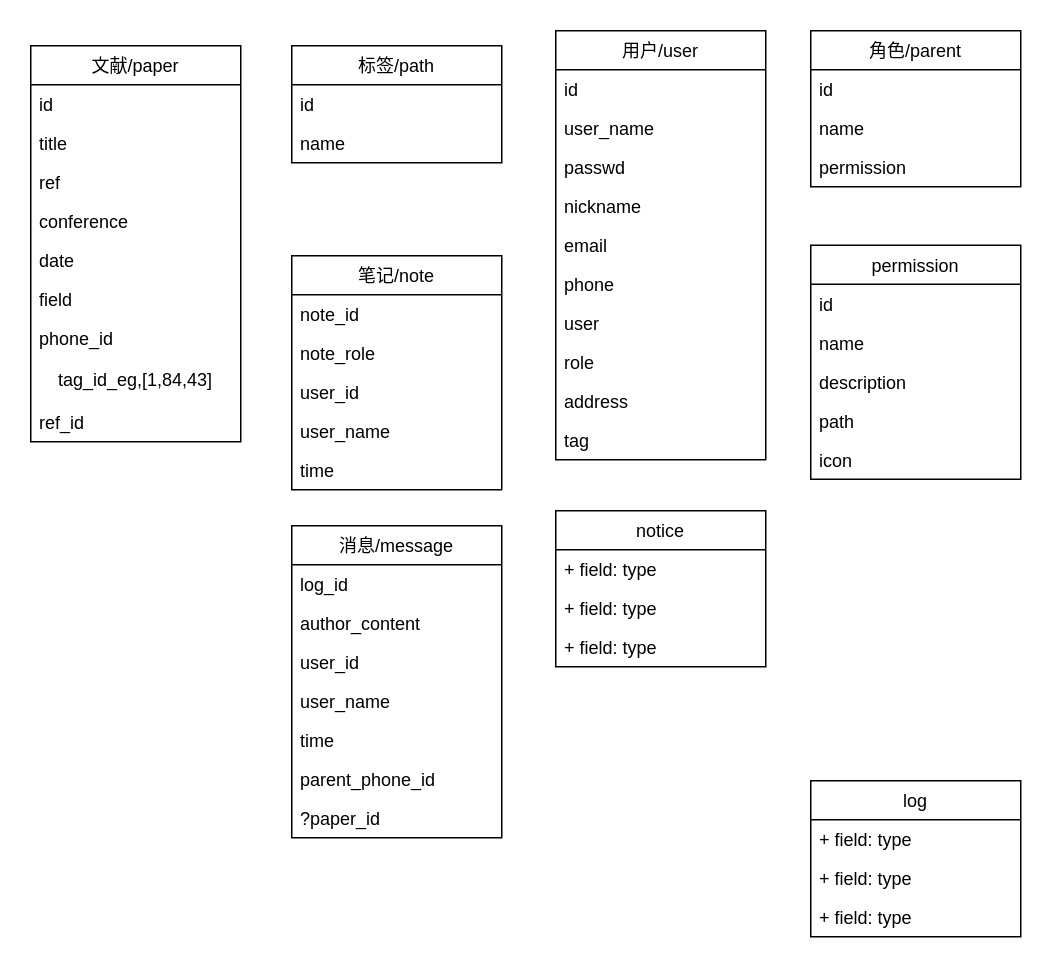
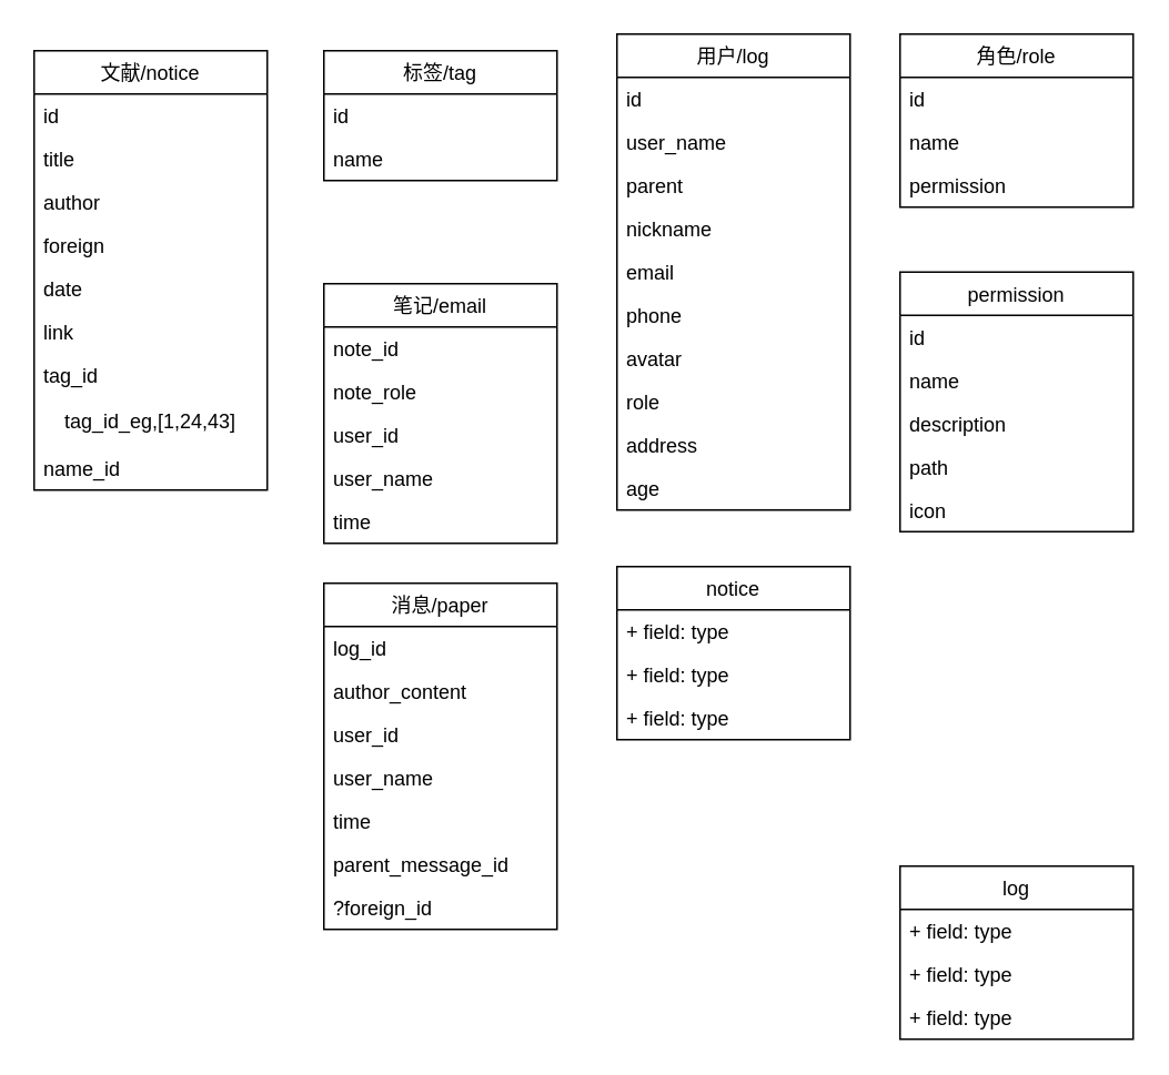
  <mxCell id="0" />
  <mxCell id="1" parent="0" />
- <mxCell id="2" value="文献/paper" style="swimlane;fontStyle=0;childLayout=stackLayout;horizontal=1;startSize=26;fillColor=none;horizontalStack=0;resizeParent=1;resizeParentMax=0;resizeLast=0;collapsible=1;marginBottom=0;" parent="1" vertex="1"><mxGeometry x="20" y="30" width="140" height="264" as="geometry" /></mxCell>
+ <mxCell id="2" value="文献/notice" style="swimlane;fontStyle=0;childLayout=stackLayout;horizontal=1;startSize=26;fillColor=none;horizontalStack=0;resizeParent=1;resizeParentMax=0;resizeLast=0;collapsible=1;marginBottom=0;" parent="1" vertex="1"><mxGeometry x="20" y="30" width="140" height="264" as="geometry" /></mxCell>
  <mxCell id="3" value="id" style="text;strokeColor=none;fillColor=none;align=left;verticalAlign=top;spacingLeft=4;spacingRight=4;overflow=hidden;rotatable=0;points=[[0,0.5],[1,0.5]];portConstraint=eastwest;" parent="2" vertex="1"><mxGeometry y="26" width="140" height="26" as="geometry" /></mxCell>
  <mxCell id="4" value="title" style="text;strokeColor=none;fillColor=none;align=left;verticalAlign=top;spacingLeft=4;spacingRight=4;overflow=hidden;rotatable=0;points=[[0,0.5],[1,0.5]];portConstraint=eastwest;" parent="2" vertex="1"><mxGeometry y="52" width="140" height="26" as="geometry" /></mxCell>
- <mxCell id="5" value="ref" style="text;strokeColor=none;fillColor=none;align=left;verticalAlign=top;spacingLeft=4;spacingRight=4;overflow=hidden;rotatable=0;points=[[0,0.5],[1,0.5]];portConstraint=eastwest;" parent="2" vertex="1"><mxGeometry y="78" width="140" height="26" as="geometry" /></mxCell>
- <mxCell id="6" value="conference" style="text;strokeColor=none;fillColor=none;align=left;verticalAlign=top;spacingLeft=4;spacingRight=4;overflow=hidden;rotatable=0;points=[[0,0.5],[1,0.5]];portConstraint=eastwest;" parent="2" vertex="1"><mxGeometry y="104" width="140" height="26" as="geometry" /></mxCell>
+ <mxCell id="5" value="author" style="text;strokeColor=none;fillColor=none;align=left;verticalAlign=top;spacingLeft=4;spacingRight=4;overflow=hidden;rotatable=0;points=[[0,0.5],[1,0.5]];portConstraint=eastwest;" parent="2" vertex="1"><mxGeometry y="78" width="140" height="26" as="geometry" /></mxCell>
+ <mxCell id="6" value="foreign" style="text;strokeColor=none;fillColor=none;align=left;verticalAlign=top;spacingLeft=4;spacingRight=4;overflow=hidden;rotatable=0;points=[[0,0.5],[1,0.5]];portConstraint=eastwest;" parent="2" vertex="1"><mxGeometry y="104" width="140" height="26" as="geometry" /></mxCell>
  <mxCell id="7" value="date" style="text;strokeColor=none;fillColor=none;align=left;verticalAlign=top;spacingLeft=4;spacingRight=4;overflow=hidden;rotatable=0;points=[[0,0.5],[1,0.5]];portConstraint=eastwest;" parent="2" vertex="1"><mxGeometry y="130" width="140" height="26" as="geometry" /></mxCell>
- <mxCell id="8" value="field" style="text;strokeColor=none;fillColor=none;align=left;verticalAlign=top;spacingLeft=4;spacingRight=4;overflow=hidden;rotatable=0;points=[[0,0.5],[1,0.5]];portConstraint=eastwest;" parent="2" vertex="1"><mxGeometry y="156" width="140" height="26" as="geometry" /></mxCell>
- <mxCell id="9" value="phone_id" style="text;strokeColor=none;fillColor=none;align=left;verticalAlign=top;spacingLeft=4;spacingRight=4;overflow=hidden;rotatable=0;points=[[0,0.5],[1,0.5]];portConstraint=eastwest;" parent="2" vertex="1"><mxGeometry y="182" width="140" height="26" as="geometry" /></mxCell>
- <mxCell id="10" value="tag_id_eg,[1,84,43]" style="text;html=1;strokeColor=none;fillColor=none;align=center;verticalAlign=middle;whiteSpace=wrap;rounded=0;" parent="2" vertex="1"><mxGeometry y="208" width="140" height="30" as="geometry" /></mxCell>
- <mxCell id="11" value="ref_id" style="text;strokeColor=none;fillColor=none;align=left;verticalAlign=top;spacingLeft=4;spacingRight=4;overflow=hidden;rotatable=0;points=[[0,0.5],[1,0.5]];portConstraint=eastwest;" parent="2" vertex="1"><mxGeometry y="238" width="140" height="26" as="geometry" /></mxCell>
- <mxCell id="12" value="标签/path" style="swimlane;fontStyle=0;childLayout=stackLayout;horizontal=1;startSize=26;fillColor=none;horizontalStack=0;resizeParent=1;resizeParentMax=0;resizeLast=0;collapsible=1;marginBottom=0;" parent="1" vertex="1"><mxGeometry x="194" y="30" width="140" height="78" as="geometry" /></mxCell>
+ <mxCell id="8" value="link" style="text;strokeColor=none;fillColor=none;align=left;verticalAlign=top;spacingLeft=4;spacingRight=4;overflow=hidden;rotatable=0;points=[[0,0.5],[1,0.5]];portConstraint=eastwest;" parent="2" vertex="1"><mxGeometry y="156" width="140" height="26" as="geometry" /></mxCell>
+ <mxCell id="9" value="tag_id" style="text;strokeColor=none;fillColor=none;align=left;verticalAlign=top;spacingLeft=4;spacingRight=4;overflow=hidden;rotatable=0;points=[[0,0.5],[1,0.5]];portConstraint=eastwest;" parent="2" vertex="1"><mxGeometry y="182" width="140" height="26" as="geometry" /></mxCell>
+ <mxCell id="10" value="tag_id_eg,[1,24,43]" style="text;html=1;strokeColor=none;fillColor=none;align=center;verticalAlign=middle;whiteSpace=wrap;rounded=0;" parent="2" vertex="1"><mxGeometry y="208" width="140" height="30" as="geometry" /></mxCell>
+ <mxCell id="11" value="name_id" style="text;strokeColor=none;fillColor=none;align=left;verticalAlign=top;spacingLeft=4;spacingRight=4;overflow=hidden;rotatable=0;points=[[0,0.5],[1,0.5]];portConstraint=eastwest;" parent="2" vertex="1"><mxGeometry y="238" width="140" height="26" as="geometry" /></mxCell>
+ <mxCell id="12" value="标签/tag" style="swimlane;fontStyle=0;childLayout=stackLayout;horizontal=1;startSize=26;fillColor=none;horizontalStack=0;resizeParent=1;resizeParentMax=0;resizeLast=0;collapsible=1;marginBottom=0;" parent="1" vertex="1"><mxGeometry x="194" y="30" width="140" height="78" as="geometry" /></mxCell>
  <mxCell id="13" value="id" style="text;strokeColor=none;fillColor=none;align=left;verticalAlign=top;spacingLeft=4;spacingRight=4;overflow=hidden;rotatable=0;points=[[0,0.5],[1,0.5]];portConstraint=eastwest;" parent="12" vertex="1"><mxGeometry y="26" width="140" height="26" as="geometry" /></mxCell>
  <mxCell id="14" value="name" style="text;strokeColor=none;fillColor=none;align=left;verticalAlign=top;spacingLeft=4;spacingRight=4;overflow=hidden;rotatable=0;points=[[0,0.5],[1,0.5]];portConstraint=eastwest;" parent="12" vertex="1"><mxGeometry y="52" width="140" height="26" as="geometry" /></mxCell>
- <mxCell id="15" value="用户/user" style="swimlane;fontStyle=0;childLayout=stackLayout;horizontal=1;startSize=26;fillColor=none;horizontalStack=0;resizeParent=1;resizeParentMax=0;resizeLast=0;collapsible=1;marginBottom=0;" parent="1" vertex="1"><mxGeometry x="370" y="20" width="140" height="286" as="geometry" /></mxCell>
+ <mxCell id="15" value="用户/log" style="swimlane;fontStyle=0;childLayout=stackLayout;horizontal=1;startSize=26;fillColor=none;horizontalStack=0;resizeParent=1;resizeParentMax=0;resizeLast=0;collapsible=1;marginBottom=0;" parent="1" vertex="1"><mxGeometry x="370" y="20" width="140" height="286" as="geometry" /></mxCell>
  <mxCell id="16" value="id" style="text;strokeColor=none;fillColor=none;align=left;verticalAlign=top;spacingLeft=4;spacingRight=4;overflow=hidden;rotatable=0;points=[[0,0.5],[1,0.5]];portConstraint=eastwest;" parent="15" vertex="1"><mxGeometry y="26" width="140" height="26" as="geometry" /></mxCell>
  <mxCell id="17" value="user_name" style="text;strokeColor=none;fillColor=none;align=left;verticalAlign=top;spacingLeft=4;spacingRight=4;overflow=hidden;rotatable=0;points=[[0,0.5],[1,0.5]];portConstraint=eastwest;" parent="15" vertex="1"><mxGeometry y="52" width="140" height="26" as="geometry" /></mxCell>
- <mxCell id="18" value="passwd" style="text;strokeColor=none;fillColor=none;align=left;verticalAlign=top;spacingLeft=4;spacingRight=4;overflow=hidden;rotatable=0;points=[[0,0.5],[1,0.5]];portConstraint=eastwest;" parent="15" vertex="1"><mxGeometry y="78" width="140" height="26" as="geometry" /></mxCell>
+ <mxCell id="18" value="parent" style="text;strokeColor=none;fillColor=none;align=left;verticalAlign=top;spacingLeft=4;spacingRight=4;overflow=hidden;rotatable=0;points=[[0,0.5],[1,0.5]];portConstraint=eastwest;" parent="15" vertex="1"><mxGeometry y="78" width="140" height="26" as="geometry" /></mxCell>
  <mxCell id="19" value="nickname" style="text;strokeColor=none;fillColor=none;align=left;verticalAlign=top;spacingLeft=4;spacingRight=4;overflow=hidden;rotatable=0;points=[[0,0.5],[1,0.5]];portConstraint=eastwest;" parent="15" vertex="1"><mxGeometry y="104" width="140" height="26" as="geometry" /></mxCell>
  <mxCell id="20" value="email" style="text;strokeColor=none;fillColor=none;align=left;verticalAlign=top;spacingLeft=4;spacingRight=4;overflow=hidden;rotatable=0;points=[[0,0.5],[1,0.5]];portConstraint=eastwest;" parent="15" vertex="1"><mxGeometry y="130" width="140" height="26" as="geometry" /></mxCell>
  <mxCell id="21" value="phone" style="text;strokeColor=none;fillColor=none;align=left;verticalAlign=top;spacingLeft=4;spacingRight=4;overflow=hidden;rotatable=0;points=[[0,0.5],[1,0.5]];portConstraint=eastwest;" parent="15" vertex="1"><mxGeometry y="156" width="140" height="26" as="geometry" /></mxCell>
- <mxCell id="22" value="user" style="text;strokeColor=none;fillColor=none;align=left;verticalAlign=top;spacingLeft=4;spacingRight=4;overflow=hidden;rotatable=0;points=[[0,0.5],[1,0.5]];portConstraint=eastwest;" parent="15" vertex="1"><mxGeometry y="182" width="140" height="26" as="geometry" /></mxCell>
+ <mxCell id="22" value="avatar" style="text;strokeColor=none;fillColor=none;align=left;verticalAlign=top;spacingLeft=4;spacingRight=4;overflow=hidden;rotatable=0;points=[[0,0.5],[1,0.5]];portConstraint=eastwest;" parent="15" vertex="1"><mxGeometry y="182" width="140" height="26" as="geometry" /></mxCell>
  <mxCell id="23" value="role" style="text;strokeColor=none;fillColor=none;align=left;verticalAlign=top;spacingLeft=4;spacingRight=4;overflow=hidden;rotatable=0;points=[[0,0.5],[1,0.5]];portConstraint=eastwest;" parent="15" vertex="1"><mxGeometry y="208" width="140" height="26" as="geometry" /></mxCell>
  <mxCell id="24" value="address" style="text;strokeColor=none;fillColor=none;align=left;verticalAlign=top;spacingLeft=4;spacingRight=4;overflow=hidden;rotatable=0;points=[[0,0.5],[1,0.5]];portConstraint=eastwest;" parent="15" vertex="1"><mxGeometry y="234" width="140" height="26" as="geometry" /></mxCell>
- <mxCell id="25" value="tag" style="text;strokeColor=none;fillColor=none;align=left;verticalAlign=top;spacingLeft=4;spacingRight=4;overflow=hidden;rotatable=0;points=[[0,0.5],[1,0.5]];portConstraint=eastwest;" parent="15" vertex="1"><mxGeometry y="260" width="140" height="26" as="geometry" /></mxCell>
- <mxCell id="26" value="角色/parent" style="swimlane;fontStyle=0;childLayout=stackLayout;horizontal=1;startSize=26;fillColor=none;horizontalStack=0;resizeParent=1;resizeParentMax=0;resizeLast=0;collapsible=1;marginBottom=0;" parent="1" vertex="1"><mxGeometry x="540" y="20" width="140" height="104" as="geometry" /></mxCell>
+ <mxCell id="25" value="age" style="text;strokeColor=none;fillColor=none;align=left;verticalAlign=top;spacingLeft=4;spacingRight=4;overflow=hidden;rotatable=0;points=[[0,0.5],[1,0.5]];portConstraint=eastwest;" parent="15" vertex="1"><mxGeometry y="260" width="140" height="26" as="geometry" /></mxCell>
+ <mxCell id="26" value="角色/role" style="swimlane;fontStyle=0;childLayout=stackLayout;horizontal=1;startSize=26;fillColor=none;horizontalStack=0;resizeParent=1;resizeParentMax=0;resizeLast=0;collapsible=1;marginBottom=0;" parent="1" vertex="1"><mxGeometry x="540" y="20" width="140" height="104" as="geometry" /></mxCell>
  <mxCell id="27" value="id" style="text;strokeColor=none;fillColor=none;align=left;verticalAlign=top;spacingLeft=4;spacingRight=4;overflow=hidden;rotatable=0;points=[[0,0.5],[1,0.5]];portConstraint=eastwest;" parent="26" vertex="1"><mxGeometry y="26" width="140" height="26" as="geometry" /></mxCell>
  <mxCell id="28" value="name" style="text;strokeColor=none;fillColor=none;align=left;verticalAlign=top;spacingLeft=4;spacingRight=4;overflow=hidden;rotatable=0;points=[[0,0.5],[1,0.5]];portConstraint=eastwest;" parent="26" vertex="1"><mxGeometry y="52" width="140" height="26" as="geometry" /></mxCell>
  <mxCell id="29" value="permission" style="text;strokeColor=none;fillColor=none;align=left;verticalAlign=top;spacingLeft=4;spacingRight=4;overflow=hidden;rotatable=0;points=[[0,0.5],[1,0.5]];portConstraint=eastwest;" parent="26" vertex="1"><mxGeometry y="78" width="140" height="26" as="geometry" /></mxCell>
  <mxCell id="30" value="permission" style="swimlane;fontStyle=0;childLayout=stackLayout;horizontal=1;startSize=26;fillColor=none;horizontalStack=0;resizeParent=1;resizeParentMax=0;resizeLast=0;collapsible=1;marginBottom=0;" parent="1" vertex="1"><mxGeometry x="540" y="163" width="140" height="156" as="geometry" /></mxCell>
  <mxCell id="31" value="id" style="text;strokeColor=none;fillColor=none;align=left;verticalAlign=top;spacingLeft=4;spacingRight=4;overflow=hidden;rotatable=0;points=[[0,0.5],[1,0.5]];portConstraint=eastwest;" parent="30" vertex="1"><mxGeometry y="26" width="140" height="26" as="geometry" /></mxCell>
  <mxCell id="32" value="name" style="text;strokeColor=none;fillColor=none;align=left;verticalAlign=top;spacingLeft=4;spacingRight=4;overflow=hidden;rotatable=0;points=[[0,0.5],[1,0.5]];portConstraint=eastwest;" parent="30" vertex="1"><mxGeometry y="52" width="140" height="26" as="geometry" /></mxCell>
  <mxCell id="33" value="description" style="text;strokeColor=none;fillColor=none;align=left;verticalAlign=top;spacingLeft=4;spacingRight=4;overflow=hidden;rotatable=0;points=[[0,0.5],[1,0.5]];portConstraint=eastwest;" parent="30" vertex="1"><mxGeometry y="78" width="140" height="26" as="geometry" /></mxCell>
  <mxCell id="34" value="path" style="text;strokeColor=none;fillColor=none;align=left;verticalAlign=top;spacingLeft=4;spacingRight=4;overflow=hidden;rotatable=0;points=[[0,0.5],[1,0.5]];portConstraint=eastwest;" parent="30" vertex="1"><mxGeometry y="104" width="140" height="26" as="geometry" /></mxCell>
  <mxCell id="35" value="icon" style="text;strokeColor=none;fillColor=none;align=left;verticalAlign=top;spacingLeft=4;spacingRight=4;overflow=hidden;rotatable=0;points=[[0,0.5],[1,0.5]];portConstraint=eastwest;" parent="30" vertex="1"><mxGeometry y="130" width="140" height="26" as="geometry" /></mxCell>
- <mxCell id="36" value="笔记/note" style="swimlane;fontStyle=0;childLayout=stackLayout;horizontal=1;startSize=26;fillColor=none;horizontalStack=0;resizeParent=1;resizeParentMax=0;resizeLast=0;collapsible=1;marginBottom=0;" parent="1" vertex="1"><mxGeometry x="194" y="170" width="140" height="156" as="geometry" /></mxCell>
+ <mxCell id="36" value="笔记/email" style="swimlane;fontStyle=0;childLayout=stackLayout;horizontal=1;startSize=26;fillColor=none;horizontalStack=0;resizeParent=1;resizeParentMax=0;resizeLast=0;collapsible=1;marginBottom=0;" parent="1" vertex="1"><mxGeometry x="194" y="170" width="140" height="156" as="geometry" /></mxCell>
  <mxCell id="37" value="note_id" style="text;strokeColor=none;fillColor=none;align=left;verticalAlign=top;spacingLeft=4;spacingRight=4;overflow=hidden;rotatable=0;points=[[0,0.5],[1,0.5]];portConstraint=eastwest;" parent="36" vertex="1"><mxGeometry y="26" width="140" height="26" as="geometry" /></mxCell>
  <mxCell id="38" value="note_role" style="text;strokeColor=none;fillColor=none;align=left;verticalAlign=top;spacingLeft=4;spacingRight=4;overflow=hidden;rotatable=0;points=[[0,0.5],[1,0.5]];portConstraint=eastwest;" parent="36" vertex="1"><mxGeometry y="52" width="140" height="26" as="geometry" /></mxCell>
  <mxCell id="39" value="user_id" style="text;strokeColor=none;fillColor=none;align=left;verticalAlign=top;spacingLeft=4;spacingRight=4;overflow=hidden;rotatable=0;points=[[0,0.5],[1,0.5]];portConstraint=eastwest;" parent="36" vertex="1"><mxGeometry y="78" width="140" height="26" as="geometry" /></mxCell>
  <mxCell id="40" value="user_name" style="text;strokeColor=none;fillColor=none;align=left;verticalAlign=top;spacingLeft=4;spacingRight=4;overflow=hidden;rotatable=0;points=[[0,0.5],[1,0.5]];portConstraint=eastwest;" parent="36" vertex="1"><mxGeometry y="104" width="140" height="26" as="geometry" /></mxCell>
  <mxCell id="41" value="time" style="text;strokeColor=none;fillColor=none;align=left;verticalAlign=top;spacingLeft=4;spacingRight=4;overflow=hidden;rotatable=0;points=[[0,0.5],[1,0.5]];portConstraint=eastwest;" parent="36" vertex="1"><mxGeometry y="130" width="140" height="26" as="geometry" /></mxCell>
- <mxCell id="42" value="消息/message" style="swimlane;fontStyle=0;childLayout=stackLayout;horizontal=1;startSize=26;fillColor=none;horizontalStack=0;resizeParent=1;resizeParentMax=0;resizeLast=0;collapsible=1;marginBottom=0;" parent="1" vertex="1"><mxGeometry x="194" y="350" width="140" height="208" as="geometry" /></mxCell>
+ <mxCell id="42" value="消息/paper" style="swimlane;fontStyle=0;childLayout=stackLayout;horizontal=1;startSize=26;fillColor=none;horizontalStack=0;resizeParent=1;resizeParentMax=0;resizeLast=0;collapsible=1;marginBottom=0;" parent="1" vertex="1"><mxGeometry x="194" y="350" width="140" height="208" as="geometry" /></mxCell>
  <mxCell id="43" value="log_id" style="text;strokeColor=none;fillColor=none;align=left;verticalAlign=top;spacingLeft=4;spacingRight=4;overflow=hidden;rotatable=0;points=[[0,0.5],[1,0.5]];portConstraint=eastwest;" parent="42" vertex="1"><mxGeometry y="26" width="140" height="26" as="geometry" /></mxCell>
  <mxCell id="44" value="author_content" style="text;strokeColor=none;fillColor=none;align=left;verticalAlign=top;spacingLeft=4;spacingRight=4;overflow=hidden;rotatable=0;points=[[0,0.5],[1,0.5]];portConstraint=eastwest;" parent="42" vertex="1"><mxGeometry y="52" width="140" height="26" as="geometry" /></mxCell>
  <mxCell id="45" value="user_id" style="text;strokeColor=none;fillColor=none;align=left;verticalAlign=top;spacingLeft=4;spacingRight=4;overflow=hidden;rotatable=0;points=[[0,0.5],[1,0.5]];portConstraint=eastwest;" parent="42" vertex="1"><mxGeometry y="78" width="140" height="26" as="geometry" /></mxCell>
  <mxCell id="46" value="user_name" style="text;strokeColor=none;fillColor=none;align=left;verticalAlign=top;spacingLeft=4;spacingRight=4;overflow=hidden;rotatable=0;points=[[0,0.5],[1,0.5]];portConstraint=eastwest;" parent="42" vertex="1"><mxGeometry y="104" width="140" height="26" as="geometry" /></mxCell>
  <mxCell id="47" value="time" style="text;strokeColor=none;fillColor=none;align=left;verticalAlign=top;spacingLeft=4;spacingRight=4;overflow=hidden;rotatable=0;points=[[0,0.5],[1,0.5]];portConstraint=eastwest;" parent="42" vertex="1"><mxGeometry y="130" width="140" height="26" as="geometry" /></mxCell>
- <mxCell id="48" value="parent_phone_id" style="text;strokeColor=none;fillColor=none;align=left;verticalAlign=top;spacingLeft=4;spacingRight=4;overflow=hidden;rotatable=0;points=[[0,0.5],[1,0.5]];portConstraint=eastwest;" parent="42" vertex="1"><mxGeometry y="156" width="140" height="26" as="geometry" /></mxCell>
- <mxCell id="49" value="?paper_id" style="text;strokeColor=none;fillColor=none;align=left;verticalAlign=top;spacingLeft=4;spacingRight=4;overflow=hidden;rotatable=0;points=[[0,0.5],[1,0.5]];portConstraint=eastwest;" parent="42" vertex="1"><mxGeometry y="182" width="140" height="26" as="geometry" /></mxCell>
+ <mxCell id="48" value="parent_message_id" style="text;strokeColor=none;fillColor=none;align=left;verticalAlign=top;spacingLeft=4;spacingRight=4;overflow=hidden;rotatable=0;points=[[0,0.5],[1,0.5]];portConstraint=eastwest;" parent="42" vertex="1"><mxGeometry y="156" width="140" height="26" as="geometry" /></mxCell>
+ <mxCell id="49" value="?foreign_id" style="text;strokeColor=none;fillColor=none;align=left;verticalAlign=top;spacingLeft=4;spacingRight=4;overflow=hidden;rotatable=0;points=[[0,0.5],[1,0.5]];portConstraint=eastwest;" parent="42" vertex="1"><mxGeometry y="182" width="140" height="26" as="geometry" /></mxCell>
  <mxCell id="50" value="notice" style="swimlane;fontStyle=0;childLayout=stackLayout;horizontal=1;startSize=26;fillColor=none;horizontalStack=0;resizeParent=1;resizeParentMax=0;resizeLast=0;collapsible=1;marginBottom=0;" parent="1" vertex="1"><mxGeometry x="370" y="340" width="140" height="104" as="geometry" /></mxCell>
  <mxCell id="51" value="+ field: type" style="text;strokeColor=none;fillColor=none;align=left;verticalAlign=top;spacingLeft=4;spacingRight=4;overflow=hidden;rotatable=0;points=[[0,0.5],[1,0.5]];portConstraint=eastwest;" parent="50" vertex="1"><mxGeometry y="26" width="140" height="26" as="geometry" /></mxCell>
  <mxCell id="52" value="+ field: type" style="text;strokeColor=none;fillColor=none;align=left;verticalAlign=top;spacingLeft=4;spacingRight=4;overflow=hidden;rotatable=0;points=[[0,0.5],[1,0.5]];portConstraint=eastwest;" parent="50" vertex="1"><mxGeometry y="52" width="140" height="26" as="geometry" /></mxCell>
  <mxCell id="53" value="+ field: type" style="text;strokeColor=none;fillColor=none;align=left;verticalAlign=top;spacingLeft=4;spacingRight=4;overflow=hidden;rotatable=0;points=[[0,0.5],[1,0.5]];portConstraint=eastwest;" parent="50" vertex="1"><mxGeometry y="78" width="140" height="26" as="geometry" /></mxCell>
  <mxCell id="54" value="log" style="swimlane;fontStyle=0;childLayout=stackLayout;horizontal=1;startSize=26;fillColor=none;horizontalStack=0;resizeParent=1;resizeParentMax=0;resizeLast=0;collapsible=1;marginBottom=0;" parent="1" vertex="1"><mxGeometry x="540" y="520" width="140" height="104" as="geometry" /></mxCell>
  <mxCell id="55" value="+ field: type" style="text;strokeColor=none;fillColor=none;align=left;verticalAlign=top;spacingLeft=4;spacingRight=4;overflow=hidden;rotatable=0;points=[[0,0.5],[1,0.5]];portConstraint=eastwest;" parent="54" vertex="1"><mxGeometry y="26" width="140" height="26" as="geometry" /></mxCell>
  <mxCell id="56" value="+ field: type" style="text;strokeColor=none;fillColor=none;align=left;verticalAlign=top;spacingLeft=4;spacingRight=4;overflow=hidden;rotatable=0;points=[[0,0.5],[1,0.5]];portConstraint=eastwest;" parent="54" vertex="1"><mxGeometry y="52" width="140" height="26" as="geometry" /></mxCell>
  <mxCell id="57" value="+ field: type" style="text;strokeColor=none;fillColor=none;align=left;verticalAlign=top;spacingLeft=4;spacingRight=4;overflow=hidden;rotatable=0;points=[[0,0.5],[1,0.5]];portConstraint=eastwest;" parent="54" vertex="1"><mxGeometry y="78" width="140" height="26" as="geometry" /></mxCell>
